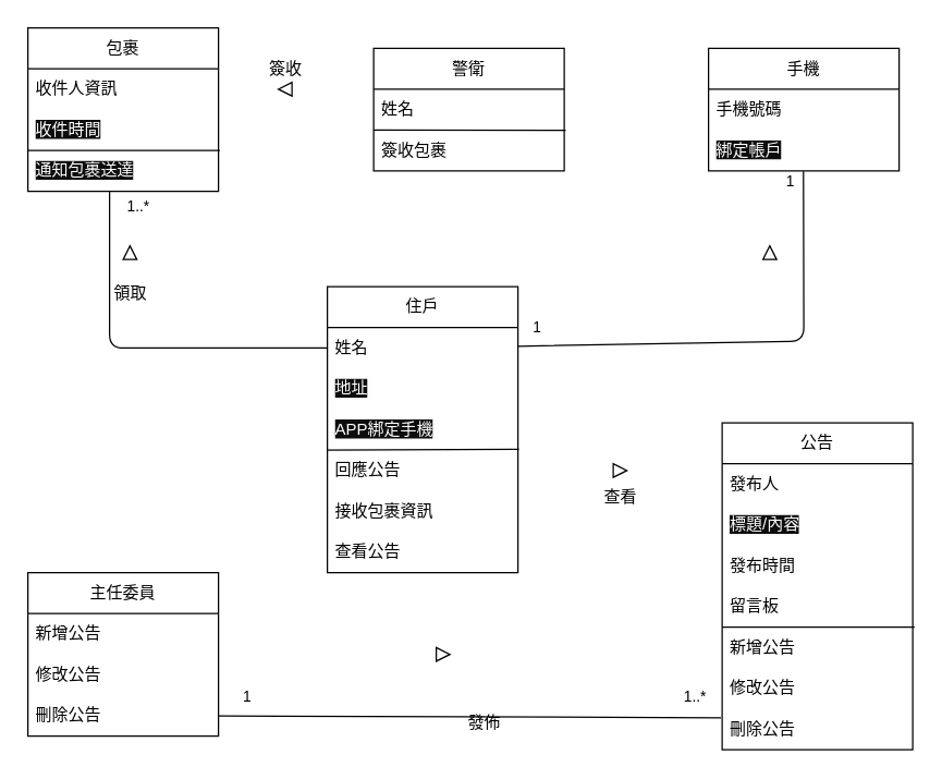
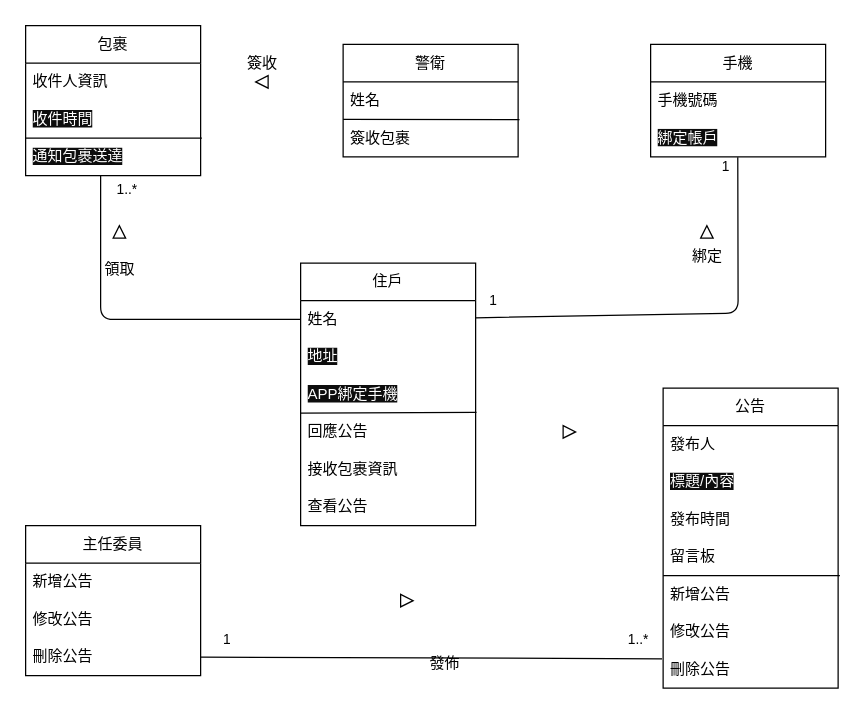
  <mxCell id="0" />
  <mxCell id="1" parent="0" />
  <mxCell id="2" value="住戶" style="swimlane;fontStyle=0;childLayout=stackLayout;horizontal=1;startSize=30;horizontalStack=0;resizeParent=1;resizeParentMax=0;resizeLast=0;collapsible=1;marginBottom=0;whiteSpace=wrap;html=1;" vertex="1" parent="1"><mxGeometry x="240" y="210" width="140" height="210" as="geometry" /></mxCell>
  <mxCell id="3" value="&lt;font style=&quot;font-size: 12px;&quot;&gt;姓名&lt;/font&gt;" style="text;strokeColor=none;fillColor=none;align=left;verticalAlign=middle;spacingLeft=4;spacingRight=4;overflow=hidden;points=[[0,0.5],[1,0.5]];portConstraint=eastwest;rotatable=0;whiteSpace=wrap;html=1;" vertex="1" parent="2"><mxGeometry y="30" width="140" height="30" as="geometry" /></mxCell>
  <mxCell id="4" value="&lt;span style=&quot;color: rgb(255, 255, 255); background-color: rgb(13, 13, 13);&quot;&gt;&lt;font style=&quot;font-size: 12px;&quot;&gt;地址&lt;/font&gt;&lt;/span&gt;" style="text;strokeColor=none;fillColor=none;align=left;verticalAlign=middle;spacingLeft=4;spacingRight=4;overflow=hidden;points=[[0,0.5],[1,0.5]];portConstraint=eastwest;rotatable=0;whiteSpace=wrap;html=1;" vertex="1" parent="2"><mxGeometry y="60" width="140" height="30" as="geometry" /></mxCell>
  <mxCell id="5" value="" style="endArrow=none;html=1;fontFamily=Helvetica;fontSize=14;entryX=1.005;entryY=-0.022;entryDx=0;entryDy=0;entryPerimeter=0;" edge="1" parent="2" target="7"><mxGeometry width="50" height="50" relative="1" as="geometry"><mxPoint y="120" as="sourcePoint" /><mxPoint x="50" y="70" as="targetPoint" /></mxGeometry></mxCell>
  <mxCell id="6" value="&lt;span style=&quot;color: rgb(255, 255, 255); background-color: rgb(13, 13, 13);&quot;&gt;&lt;font style=&quot;font-size: 12px;&quot;&gt;APP綁定手機&lt;/font&gt;&lt;/span&gt;" style="text;strokeColor=none;fillColor=none;align=left;verticalAlign=middle;spacingLeft=4;spacingRight=4;overflow=hidden;points=[[0,0.5],[1,0.5]];portConstraint=eastwest;rotatable=0;whiteSpace=wrap;html=1;" vertex="1" parent="2"><mxGeometry y="90" width="140" height="30" as="geometry" /></mxCell>
  <mxCell id="7" value="&lt;font style=&quot;font-size: 12px;&quot;&gt;回應公告&lt;/font&gt;" style="text;strokeColor=none;fillColor=none;align=left;verticalAlign=middle;spacingLeft=4;spacingRight=4;overflow=hidden;points=[[0,0.5],[1,0.5]];portConstraint=eastwest;rotatable=0;whiteSpace=wrap;html=1;" vertex="1" parent="2"><mxGeometry y="120" width="140" height="30" as="geometry" /></mxCell>
  <mxCell id="8" value="&lt;font style=&quot;font-size: 12px;&quot;&gt;接收包裹資訊&lt;/font&gt;" style="text;strokeColor=none;fillColor=none;align=left;verticalAlign=middle;spacingLeft=4;spacingRight=4;overflow=hidden;points=[[0,0.5],[1,0.5]];portConstraint=eastwest;rotatable=0;whiteSpace=wrap;html=1;" vertex="1" parent="2"><mxGeometry y="150" width="140" height="30" as="geometry" /></mxCell>
  <mxCell id="9" value="&lt;font style=&quot;font-size: 12px;&quot;&gt;查看公告&lt;/font&gt;" style="text;strokeColor=none;fillColor=none;align=left;verticalAlign=middle;spacingLeft=4;spacingRight=4;overflow=hidden;points=[[0,0.5],[1,0.5]];portConstraint=eastwest;rotatable=0;whiteSpace=wrap;html=1;" vertex="1" parent="2"><mxGeometry y="180" width="140" height="30" as="geometry" /></mxCell>
  <mxCell id="10" value="公告" style="swimlane;fontStyle=0;childLayout=stackLayout;horizontal=1;startSize=30;horizontalStack=0;resizeParent=1;resizeParentMax=0;resizeLast=0;collapsible=1;marginBottom=0;whiteSpace=wrap;html=1;" vertex="1" parent="1"><mxGeometry x="530" y="310" width="140" height="240" as="geometry" /></mxCell>
  <mxCell id="11" value="&lt;font style=&quot;font-size: 12px;&quot;&gt;發布人&lt;/font&gt;" style="text;strokeColor=none;fillColor=none;align=left;verticalAlign=middle;spacingLeft=4;spacingRight=4;overflow=hidden;points=[[0,0.5],[1,0.5]];portConstraint=eastwest;rotatable=0;whiteSpace=wrap;html=1;" vertex="1" parent="10"><mxGeometry y="30" width="140" height="30" as="geometry" /></mxCell>
  <mxCell id="12" value="&lt;span style=&quot;color: rgb(255, 255, 255); background-color: rgb(13, 13, 13);&quot;&gt;&lt;font style=&quot;font-size: 12px;&quot;&gt;標題/內容&lt;/font&gt;&lt;/span&gt;" style="text;strokeColor=none;fillColor=none;align=left;verticalAlign=middle;spacingLeft=4;spacingRight=4;overflow=hidden;points=[[0,0.5],[1,0.5]];portConstraint=eastwest;rotatable=0;whiteSpace=wrap;html=1;" vertex="1" parent="10"><mxGeometry y="60" width="140" height="30" as="geometry" /></mxCell>
  <mxCell id="13" value="發布時間" style="text;strokeColor=none;fillColor=none;align=left;verticalAlign=middle;spacingLeft=4;spacingRight=4;overflow=hidden;points=[[0,0.5],[1,0.5]];portConstraint=eastwest;rotatable=0;whiteSpace=wrap;html=1;" vertex="1" parent="10"><mxGeometry y="90" width="140" height="30" as="geometry" /></mxCell>
  <mxCell id="14" value="留言板" style="text;strokeColor=none;fillColor=none;align=left;verticalAlign=middle;spacingLeft=4;spacingRight=4;overflow=hidden;points=[[0,0.5],[1,0.5]];portConstraint=eastwest;rotatable=0;whiteSpace=wrap;html=1;" vertex="1" parent="10"><mxGeometry y="120" width="140" height="30" as="geometry" /></mxCell>
  <mxCell id="15" value="" style="endArrow=none;html=1;entryX=1.01;entryY=0;entryDx=0;entryDy=0;entryPerimeter=0;" edge="1" parent="10" target="16"><mxGeometry width="50" height="50" relative="1" as="geometry"><mxPoint y="150" as="sourcePoint" /><mxPoint x="50" y="100" as="targetPoint" /></mxGeometry></mxCell>
  <mxCell id="16" value="新增公告" style="text;strokeColor=none;fillColor=none;align=left;verticalAlign=middle;spacingLeft=4;spacingRight=4;overflow=hidden;points=[[0,0.5],[1,0.5]];portConstraint=eastwest;rotatable=0;whiteSpace=wrap;html=1;" vertex="1" parent="10"><mxGeometry y="150" width="140" height="30" as="geometry" /></mxCell>
  <mxCell id="17" value="修改公告" style="text;strokeColor=none;fillColor=none;align=left;verticalAlign=middle;spacingLeft=4;spacingRight=4;overflow=hidden;points=[[0,0.5],[1,0.5]];portConstraint=eastwest;rotatable=0;whiteSpace=wrap;html=1;" vertex="1" parent="10"><mxGeometry y="180" width="140" height="30" as="geometry" /></mxCell>
  <mxCell id="18" value="&lt;font style=&quot;font-size: 12px;&quot;&gt;刪除公告&lt;/font&gt;" style="text;strokeColor=none;fillColor=none;align=left;verticalAlign=middle;spacingLeft=4;spacingRight=4;overflow=hidden;points=[[0,0.5],[1,0.5]];portConstraint=eastwest;rotatable=0;whiteSpace=wrap;html=1;" vertex="1" parent="10"><mxGeometry y="210" width="140" height="30" as="geometry" /></mxCell>
  <mxCell id="19" value="手機" style="swimlane;fontStyle=0;childLayout=stackLayout;horizontal=1;startSize=30;horizontalStack=0;resizeParent=1;resizeParentMax=0;resizeLast=0;collapsible=1;marginBottom=0;whiteSpace=wrap;html=1;" vertex="1" parent="1"><mxGeometry x="520" y="35" width="140" height="90" as="geometry" /></mxCell>
  <mxCell id="20" value="&lt;font style=&quot;font-size: 12px;&quot;&gt;手機號碼&lt;/font&gt;" style="text;strokeColor=none;fillColor=none;align=left;verticalAlign=middle;spacingLeft=4;spacingRight=4;overflow=hidden;points=[[0,0.5],[1,0.5]];portConstraint=eastwest;rotatable=0;whiteSpace=wrap;html=1;" vertex="1" parent="19"><mxGeometry y="30" width="140" height="30" as="geometry" /></mxCell>
  <mxCell id="21" value="&lt;span style=&quot;color: rgb(255, 255, 255); background-color: rgb(13, 13, 13);&quot;&gt;&lt;font style=&quot;font-size: 12px;&quot;&gt;綁定帳戶&lt;/font&gt;&lt;/span&gt;" style="text;strokeColor=none;fillColor=none;align=left;verticalAlign=middle;spacingLeft=4;spacingRight=4;overflow=hidden;points=[[0,0.5],[1,0.5]];portConstraint=eastwest;rotatable=0;whiteSpace=wrap;html=1;" vertex="1" parent="19"><mxGeometry y="60" width="140" height="30" as="geometry" /></mxCell>
  <mxCell id="22" value="警衛" style="swimlane;fontStyle=0;childLayout=stackLayout;horizontal=1;startSize=30;horizontalStack=0;resizeParent=1;resizeParentMax=0;resizeLast=0;collapsible=1;marginBottom=0;whiteSpace=wrap;html=1;" vertex="1" parent="1"><mxGeometry x="274" y="35" width="140" height="90" as="geometry" /></mxCell>
  <mxCell id="23" value="" style="endArrow=none;html=1;entryX=1.008;entryY=0.006;entryDx=0;entryDy=0;entryPerimeter=0;" edge="1" parent="22" target="25"><mxGeometry width="50" height="50" relative="1" as="geometry"><mxPoint y="60" as="sourcePoint" /><mxPoint x="50" y="10" as="targetPoint" /></mxGeometry></mxCell>
  <mxCell id="24" value="姓名" style="text;strokeColor=none;fillColor=none;align=left;verticalAlign=middle;spacingLeft=4;spacingRight=4;overflow=hidden;points=[[0,0.5],[1,0.5]];portConstraint=eastwest;rotatable=0;whiteSpace=wrap;html=1;" vertex="1" parent="22"><mxGeometry y="30" width="140" height="30" as="geometry" /></mxCell>
  <mxCell id="25" value="簽收包裹" style="text;strokeColor=none;fillColor=none;align=left;verticalAlign=middle;spacingLeft=4;spacingRight=4;overflow=hidden;points=[[0,0.5],[1,0.5]];portConstraint=eastwest;rotatable=0;whiteSpace=wrap;html=1;" vertex="1" parent="22"><mxGeometry y="60" width="140" height="30" as="geometry" /></mxCell>
  <mxCell id="26" value="包裹" style="swimlane;fontStyle=0;childLayout=stackLayout;horizontal=1;startSize=30;horizontalStack=0;resizeParent=1;resizeParentMax=0;resizeLast=0;collapsible=1;marginBottom=0;whiteSpace=wrap;html=1;" vertex="1" parent="1"><mxGeometry x="20" y="20" width="140" height="120" as="geometry" /></mxCell>
  <mxCell id="27" value="&lt;font style=&quot;font-size: 12px;&quot;&gt;收件人資訊&lt;/font&gt;" style="text;strokeColor=none;fillColor=none;align=left;verticalAlign=middle;spacingLeft=4;spacingRight=4;overflow=hidden;points=[[0,0.5],[1,0.5]];portConstraint=eastwest;rotatable=0;whiteSpace=wrap;html=1;" vertex="1" parent="26"><mxGeometry y="30" width="140" height="30" as="geometry" /></mxCell>
  <mxCell id="28" value="" style="endArrow=none;html=1;entryX=1.007;entryY=1;entryDx=0;entryDy=0;entryPerimeter=0;" edge="1" parent="26" target="29"><mxGeometry width="50" height="50" relative="1" as="geometry"><mxPoint y="90" as="sourcePoint" /><mxPoint x="50" y="40" as="targetPoint" /></mxGeometry></mxCell>
  <mxCell id="29" value="&lt;span style=&quot;color: rgb(255, 255, 255); background-color: rgb(13, 13, 13);&quot;&gt;收件時間&lt;/span&gt;" style="text;strokeColor=none;fillColor=none;align=left;verticalAlign=middle;spacingLeft=4;spacingRight=4;overflow=hidden;points=[[0,0.5],[1,0.5]];portConstraint=eastwest;rotatable=0;whiteSpace=wrap;html=1;" vertex="1" parent="26"><mxGeometry y="60" width="140" height="30" as="geometry" /></mxCell>
  <mxCell id="30" value="&lt;font color=&quot;#ffffff&quot;&gt;&lt;span style=&quot;background-color: rgb(13, 13, 13);&quot;&gt;通知包裹送達&lt;/span&gt;&lt;/font&gt;" style="text;strokeColor=none;fillColor=none;align=left;verticalAlign=middle;spacingLeft=4;spacingRight=4;overflow=hidden;points=[[0,0.5],[1,0.5]];portConstraint=eastwest;rotatable=0;whiteSpace=wrap;html=1;" vertex="1" parent="26"><mxGeometry y="90" width="140" height="30" as="geometry" /></mxCell>
  <mxCell id="31" value="主任委員" style="swimlane;fontStyle=0;childLayout=stackLayout;horizontal=1;startSize=30;horizontalStack=0;resizeParent=1;resizeParentMax=0;resizeLast=0;collapsible=1;marginBottom=0;whiteSpace=wrap;html=1;" vertex="1" parent="1"><mxGeometry x="20" y="420" width="140" height="120" as="geometry" /></mxCell>
  <mxCell id="32" value="新增公告" style="text;strokeColor=none;fillColor=none;align=left;verticalAlign=middle;spacingLeft=4;spacingRight=4;overflow=hidden;points=[[0,0.5],[1,0.5]];portConstraint=eastwest;rotatable=0;whiteSpace=wrap;html=1;" vertex="1" parent="31"><mxGeometry y="30" width="140" height="30" as="geometry" /></mxCell>
  <mxCell id="33" value="修改公告" style="text;strokeColor=none;fillColor=none;align=left;verticalAlign=middle;spacingLeft=4;spacingRight=4;overflow=hidden;points=[[0,0.5],[1,0.5]];portConstraint=eastwest;rotatable=0;whiteSpace=wrap;html=1;" vertex="1" parent="31"><mxGeometry y="60" width="140" height="30" as="geometry" /></mxCell>
  <mxCell id="34" value="刪除公告" style="text;strokeColor=none;fillColor=none;align=left;verticalAlign=middle;spacingLeft=4;spacingRight=4;overflow=hidden;points=[[0,0.5],[1,0.5]];portConstraint=eastwest;rotatable=0;whiteSpace=wrap;html=1;" vertex="1" parent="31"><mxGeometry y="90" width="140" height="30" as="geometry" /></mxCell>
  <mxCell id="35" value="" style="triangle;whiteSpace=wrap;html=1;flipH=1;" vertex="1" parent="1"><mxGeometry x="204" y="60" width="10" height="10" as="geometry" /></mxCell>
  <mxCell id="36" value="簽收" style="text;html=1;align=center;verticalAlign=middle;resizable=0;points=[];autosize=1;strokeColor=none;fillColor=none;" vertex="1" parent="1"><mxGeometry x="184" y="35" width="50" height="30" as="geometry" /></mxCell>
  <mxCell id="37" style="edgeStyle=none;html=1;endArrow=none;endFill=0;" edge="1" parent="1" source="3"><mxGeometry relative="1" as="geometry"><mxPoint x="80" y="140" as="targetPoint" /><Array as="points"><mxPoint x="80" y="255" /></Array></mxGeometry></mxCell>
  <mxCell id="38" value="1..*" style="edgeLabel;html=1;align=center;verticalAlign=middle;resizable=0;points=[];" vertex="1" connectable="0" parent="37"><mxGeometry x="0.919" y="1" relative="1" as="geometry"><mxPoint x="21" y="-1" as="offset" /></mxGeometry></mxCell>
  <mxCell id="39" value="" style="triangle;whiteSpace=wrap;html=1;flipH=1;rotation=90;" vertex="1" parent="1"><mxGeometry x="90" y="180" width="10" height="10" as="geometry" /></mxCell>
  <mxCell id="40" value="領取" style="text;html=1;align=center;verticalAlign=middle;resizable=0;points=[];autosize=1;strokeColor=none;fillColor=none;" vertex="1" parent="1"><mxGeometry x="70" y="200" width="50" height="30" as="geometry" /></mxCell>
  <mxCell id="41" style="edgeStyle=none;html=1;endArrow=none;endFill=0;entryX=0.498;entryY=1.011;entryDx=0;entryDy=0;entryPerimeter=0;" edge="1" parent="1" source="3" target="21"><mxGeometry relative="1" as="geometry"><mxPoint x="590" y="130" as="targetPoint" /><Array as="points"><mxPoint x="590" y="250" /></Array></mxGeometry></mxCell>
  <mxCell id="42" value="1" style="edgeLabel;html=1;align=center;verticalAlign=middle;resizable=0;points=[];" vertex="1" connectable="0" parent="41"><mxGeometry x="0.957" relative="1" as="geometry"><mxPoint x="-10" as="offset" /></mxGeometry></mxCell>
  <mxCell id="43" value="1" style="edgeLabel;html=1;align=center;verticalAlign=middle;resizable=0;points=[];" vertex="1" connectable="0" parent="41"><mxGeometry x="-0.919" relative="1" as="geometry"><mxPoint y="-14" as="offset" /></mxGeometry></mxCell>
+ <mxCell id="44" value="綁定" style="text;html=1;align=center;verticalAlign=middle;resizable=0;points=[];autosize=1;strokeColor=none;fillColor=none;" vertex="1" parent="1"><mxGeometry x="540" y="190" width="50" height="30" as="geometry" /></mxCell>
  <mxCell id="45" value="" style="triangle;whiteSpace=wrap;html=1;flipH=1;rotation=90;" vertex="1" parent="1"><mxGeometry x="560" y="180" width="10" height="10" as="geometry" /></mxCell>
  <mxCell id="46" value="" style="triangle;whiteSpace=wrap;html=1;flipH=0;" vertex="1" parent="1"><mxGeometry x="450" y="340" width="10" height="10" as="geometry" /></mxCell>
- <mxCell id="47" value="查看" style="text;html=1;align=center;verticalAlign=middle;resizable=0;points=[];autosize=1;strokeColor=none;fillColor=none;" vertex="1" parent="1"><mxGeometry x="430" y="350" width="50" height="30" as="geometry" /></mxCell>
  <mxCell id="48" style="edgeStyle=none;html=1;entryX=-0.006;entryY=0.217;entryDx=0;entryDy=0;entryPerimeter=0;endArrow=none;endFill=0;" edge="1" parent="1" source="34" target="18"><mxGeometry relative="1" as="geometry" /></mxCell>
  <mxCell id="49" value="1..*" style="edgeLabel;html=1;align=center;verticalAlign=middle;resizable=0;points=[];" vertex="1" connectable="0" parent="48"><mxGeometry x="0.828" y="3" relative="1" as="geometry"><mxPoint x="12" y="-13" as="offset" /></mxGeometry></mxCell>
  <mxCell id="50" value="1" style="edgeLabel;html=1;align=center;verticalAlign=middle;resizable=0;points=[];" vertex="1" connectable="0" parent="48"><mxGeometry x="-0.923" y="2" relative="1" as="geometry"><mxPoint x="6" y="-13" as="offset" /></mxGeometry></mxCell>
  <mxCell id="51" value="發佈" style="text;html=1;align=center;verticalAlign=middle;resizable=0;points=[];autosize=1;strokeColor=none;fillColor=none;" vertex="1" parent="1"><mxGeometry x="330" y="515" width="50" height="30" as="geometry" /></mxCell>
  <mxCell id="52" value="" style="triangle;whiteSpace=wrap;html=1;flipH=0;" vertex="1" parent="1"><mxGeometry x="320" y="475" width="10" height="10" as="geometry" /></mxCell>
